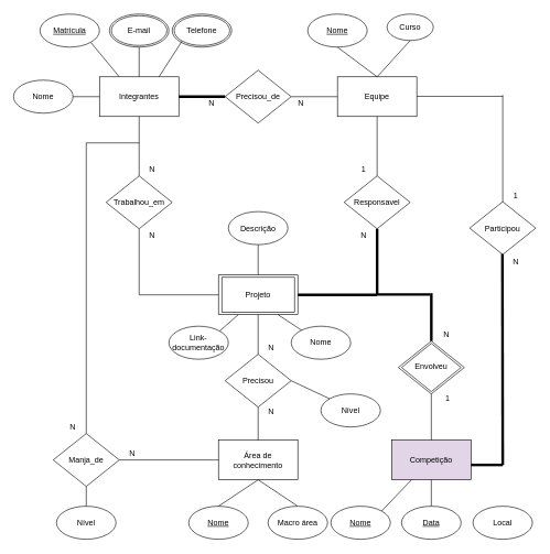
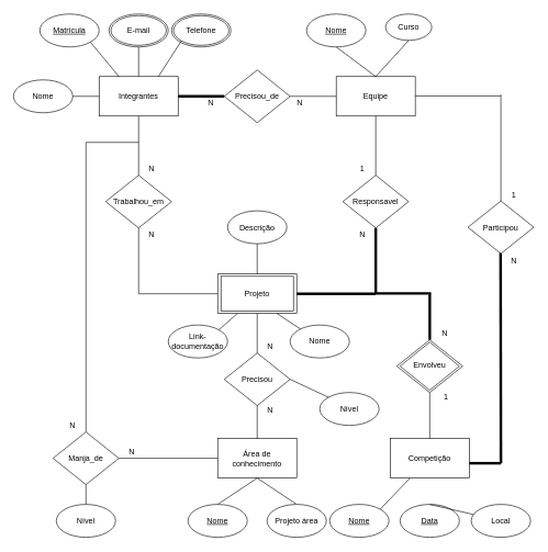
  <mxCell id="0" />
  <mxCell id="1" parent="0" />
  <mxCell id="2" value="Matrícula" style="ellipse;whiteSpace=wrap;html=1;fontStyle=4" vertex="1" parent="1"><mxGeometry x="60" y="20.5" width="90" height="50" as="geometry" /></mxCell>
  <mxCell id="3" value="Telefone" style="ellipse;whiteSpace=wrap;html=1;" parent="1" vertex="1"><mxGeometry x="260" y="20.5" width="90" height="50" as="geometry" /></mxCell>
  <mxCell id="4" value="Telefone" style="ellipse;whiteSpace=wrap;html=1;" parent="1" vertex="1"><mxGeometry x="263" y="23" width="84" height="45" as="geometry" /></mxCell>
  <mxCell id="5" value="Área de conhecimento" style="rounded=0;whiteSpace=wrap;html=1;" parent="1" vertex="1"><mxGeometry x="330" y="665.5" width="120" height="60" as="geometry" /></mxCell>
  <mxCell id="6" value="Nome" style="ellipse;whiteSpace=wrap;html=1;fontStyle=4" parent="1" vertex="1"><mxGeometry x="285" y="765.5" width="90" height="50" as="geometry" /></mxCell>
  <mxCell id="7" value="Equipe" style="rounded=0;whiteSpace=wrap;html=1;" parent="1" vertex="1"><mxGeometry x="510" y="115.5" width="120" height="60" as="geometry" /></mxCell>
  <mxCell id="8" value="Nome" style="ellipse;whiteSpace=wrap;html=1;fontStyle=4" parent="1" vertex="1"><mxGeometry x="465" y="20.5" width="90" height="50" as="geometry" /></mxCell>
  <mxCell id="9" value="Curso" style="ellipse;whiteSpace=wrap;html=1;" parent="1" vertex="1"><mxGeometry x="585" y="20.5" width="70" height="40" as="geometry" /></mxCell>
  <mxCell id="10" value="Integrantes" style="rounded=0;whiteSpace=wrap;html=1;" parent="1" vertex="1"><mxGeometry x="150" y="115.5" width="120" height="60" as="geometry" /></mxCell>
  <mxCell id="11" value="Nome" style="ellipse;whiteSpace=wrap;html=1;" parent="1" vertex="1"><mxGeometry x="20" y="120.5" width="90" height="50" as="geometry" /></mxCell>
  <mxCell id="12" value="E-mail" style="ellipse;whiteSpace=wrap;html=1;" parent="1" vertex="1"><mxGeometry x="165" y="20.5" width="90" height="50" as="geometry" /></mxCell>
  <mxCell id="13" value="E-mail" style="ellipse;whiteSpace=wrap;html=1;" parent="1" vertex="1"><mxGeometry x="168" y="23" width="84" height="45" as="geometry" /></mxCell>
  <mxCell id="14" value="Data" style="ellipse;whiteSpace=wrap;html=1;fontStyle=4" parent="1" vertex="1"><mxGeometry x="607" y="765.5" width="90" height="50" as="geometry" /></mxCell>
- <mxCell id="15" value="Competição" style="rounded=0;whiteSpace=wrap;html=1;fillColor=#e1d5e7;" parent="1" vertex="1"><mxGeometry x="592" y="665.5" width="120" height="60" as="geometry" /></mxCell>
+ <mxCell id="15" value="Competição" style="rounded=0;whiteSpace=wrap;html=1;" parent="1" vertex="1"><mxGeometry x="592" y="665.5" width="120" height="60" as="geometry" /></mxCell>
  <mxCell id="16" value="Nome" style="ellipse;whiteSpace=wrap;html=1;fontStyle=4" parent="1" vertex="1"><mxGeometry x="500" y="765.5" width="90" height="50" as="geometry" /></mxCell>
  <mxCell id="17" value="Local" style="ellipse;whiteSpace=wrap;html=1;" parent="1" vertex="1"><mxGeometry x="715" y="765.5" width="90" height="50" as="geometry" /></mxCell>
  <mxCell id="18" value="Link-documentação" style="ellipse;whiteSpace=wrap;html=1;" parent="1" vertex="1"><mxGeometry x="255" y="493" width="90" height="50" as="geometry" /></mxCell>
  <mxCell id="19" value="Projeto" style="rounded=0;whiteSpace=wrap;html=1;" parent="1" vertex="1"><mxGeometry x="330" y="415.5" width="120" height="60" as="geometry" /></mxCell>
  <mxCell id="20" value="Nome" style="ellipse;whiteSpace=wrap;html=1;" parent="1" vertex="1"><mxGeometry x="440" y="493" width="90" height="50" as="geometry" /></mxCell>
  <mxCell id="21" value="Descrição" style="ellipse;whiteSpace=wrap;html=1;" parent="1" vertex="1"><mxGeometry x="345" y="319.5" width="90" height="50" as="geometry" /></mxCell>
  <mxCell id="22" value="" style="endArrow=none;html=1;entryX=0.5;entryY=0;entryDx=0;entryDy=0;exitX=0.5;exitY=1;exitDx=0;exitDy=0;" parent="1" source="12" target="10" edge="1"><mxGeometry width="50" height="50" relative="1" as="geometry"><mxPoint x="70" y="265.5" as="sourcePoint" /><mxPoint x="120" y="215.5" as="targetPoint" /></mxGeometry></mxCell>
  <mxCell id="23" value="" style="endArrow=none;html=1;entryX=0.5;entryY=1;entryDx=0;entryDy=0;exitX=0.5;exitY=0;exitDx=0;exitDy=0;" parent="1" source="7" target="8" edge="1"><mxGeometry width="50" height="50" relative="1" as="geometry"><mxPoint x="300" y="125.5" as="sourcePoint" /><mxPoint x="300" y="85.5" as="targetPoint" /></mxGeometry></mxCell>
  <mxCell id="24" value="" style="rhombus;whiteSpace=wrap;html=1;" parent="1" vertex="1"><mxGeometry x="340" y="105.5" width="100" height="80" as="geometry" /></mxCell>
  <mxCell id="25" value="" style="endArrow=none;html=1;exitX=1;exitY=0.5;exitDx=0;exitDy=0;entryX=0;entryY=0.5;entryDx=0;entryDy=0;" parent="1" source="24" target="7" edge="1"><mxGeometry width="50" height="50" relative="1" as="geometry"><mxPoint x="370" y="305.5" as="sourcePoint" /><mxPoint x="510" y="150.5" as="targetPoint" /></mxGeometry></mxCell>
- <mxCell id="26" value="" style="endArrow=none;html=1;entryX=0.5;entryY=1;entryDx=0;entryDy=0;exitX=0.5;exitY=0;exitDx=0;exitDy=0;" parent="1" source="14" target="15" edge="1"><mxGeometry width="50" height="50" relative="1" as="geometry"><mxPoint x="662" y="675.5" as="sourcePoint" /><mxPoint x="662" y="640.5" as="targetPoint" /></mxGeometry></mxCell>
+ <mxCell id="26" value="" style="endArrow=none;html=1;exitX=0.5;exitY=0;exitDx=0;exitDy=0;" parent="1" source="14" target="17" edge="1"><mxGeometry width="50" height="50" relative="1" as="geometry"><mxPoint x="662" y="675.5" as="sourcePoint" /><mxPoint x="662" y="640.5" as="targetPoint" /></mxGeometry></mxCell>
  <mxCell id="27" value="" style="rhombus;whiteSpace=wrap;html=1;" parent="1" vertex="1"><mxGeometry x="602" y="515.5" width="100" height="80" as="geometry" /></mxCell>
  <mxCell id="28" value="" style="endArrow=none;html=1;exitX=0.5;exitY=1;exitDx=0;exitDy=0;entryX=0.5;entryY=0;entryDx=0;entryDy=0;" parent="1" source="27" edge="1" target="15"><mxGeometry width="50" height="50" relative="1" as="geometry"><mxPoint x="735.5" y="305.5" as="sourcePoint" /><mxPoint x="665.5" y="603" as="targetPoint" /></mxGeometry></mxCell>
  <mxCell id="29" value="" style="rhombus;whiteSpace=wrap;html=1;" parent="1" vertex="1"><mxGeometry x="520" y="265.5" width="100" height="80" as="geometry" /></mxCell>
  <mxCell id="30" value="" style="endArrow=none;html=1;entryX=1;entryY=0;entryDx=0;entryDy=0;exitX=0.25;exitY=1;exitDx=0;exitDy=0;" parent="1" source="19" target="18" edge="1"><mxGeometry width="50" height="50" relative="1" as="geometry"><mxPoint x="410" y="425.5" as="sourcePoint" /><mxPoint x="410" y="385.5" as="targetPoint" /></mxGeometry></mxCell>
  <mxCell id="31" value="" style="endArrow=none;html=1;entryX=0.5;entryY=1;entryDx=0;entryDy=0;exitX=0.5;exitY=0;exitDx=0;exitDy=0;" parent="1" source="29" target="7" edge="1"><mxGeometry width="50" height="50" relative="1" as="geometry"><mxPoint x="610" y="265.5" as="sourcePoint" /><mxPoint x="660" y="215.5" as="targetPoint" /></mxGeometry></mxCell>
  <mxCell id="32" value="" style="endArrow=none;html=1;exitX=0.75;exitY=1;exitDx=0;exitDy=0;" parent="1" source="19" target="20" edge="1"><mxGeometry width="50" height="50" relative="1" as="geometry"><mxPoint x="410" y="485.5" as="sourcePoint" /><mxPoint x="325" y="535.5" as="targetPoint" /></mxGeometry></mxCell>
  <mxCell id="33" value="" style="endArrow=none;html=1;entryX=0.5;entryY=0;entryDx=0;entryDy=0;exitX=0.5;exitY=1;exitDx=0;exitDy=0;" parent="1" source="9" target="7" edge="1"><mxGeometry width="50" height="50" relative="1" as="geometry"><mxPoint x="580" y="125.5" as="sourcePoint" /><mxPoint x="495" y="85.5" as="targetPoint" /></mxGeometry></mxCell>
  <mxCell id="34" value="" style="rhombus;whiteSpace=wrap;html=1;" parent="1" vertex="1"><mxGeometry x="80" y="655.5" width="100" height="80" as="geometry" /></mxCell>
  <mxCell id="35" value="" style="endArrow=none;html=1;entryX=0.5;entryY=0;entryDx=0;entryDy=0;" parent="1" target="34" edge="1"><mxGeometry width="50" height="50" relative="1" as="geometry"><mxPoint x="130" y="215.5" as="sourcePoint" /><mxPoint x="-23" y="505.5" as="targetPoint" /></mxGeometry></mxCell>
  <mxCell id="36" value="" style="endArrow=none;html=1;entryX=0.5;entryY=0;entryDx=0;entryDy=0;exitX=0.5;exitY=1;exitDx=0;exitDy=0;" parent="1" source="5" target="6" edge="1"><mxGeometry width="50" height="50" relative="1" as="geometry"><mxPoint x="110" y="795.5" as="sourcePoint" /><mxPoint x="160" y="745.5" as="targetPoint" /></mxGeometry></mxCell>
  <mxCell id="37" value="" style="endArrow=none;html=1;entryX=0;entryY=0.5;entryDx=0;entryDy=0;exitX=1;exitY=0.5;exitDx=0;exitDy=0;" parent="1" source="11" target="10" edge="1"><mxGeometry width="50" height="50" relative="1" as="geometry"><mxPoint x="60" y="235.5" as="sourcePoint" /><mxPoint x="130" y="235.5" as="targetPoint" /></mxGeometry></mxCell>
  <mxCell id="38" value="" style="endArrow=none;html=1;exitX=0.5;exitY=0;exitDx=0;exitDy=0;entryX=0.5;entryY=1;entryDx=0;entryDy=0;" parent="1" source="19" target="21" edge="1"><mxGeometry width="50" height="50" relative="1" as="geometry"><mxPoint x="400" y="485.5" as="sourcePoint" /><mxPoint x="390" y="375.5" as="targetPoint" /></mxGeometry></mxCell>
  <mxCell id="39" value="" style="endArrow=none;html=1;entryX=1;entryY=0.5;entryDx=0;entryDy=0;strokeWidth=4;" parent="1" target="19" edge="1"><mxGeometry width="50" height="50" relative="1" as="geometry"><mxPoint x="570" y="445.5" as="sourcePoint" /><mxPoint x="460" y="455.5" as="targetPoint" /></mxGeometry></mxCell>
  <mxCell id="40" value="" style="endArrow=none;html=1;entryX=0.5;entryY=1;entryDx=0;entryDy=0;strokeWidth=4;" parent="1" target="29" edge="1"><mxGeometry width="50" height="50" relative="1" as="geometry"><mxPoint x="570" y="445.5" as="sourcePoint" /><mxPoint x="600" y="425.5" as="targetPoint" /></mxGeometry></mxCell>
  <mxCell id="41" value="" style="rhombus;whiteSpace=wrap;html=1;" parent="1" vertex="1"><mxGeometry x="160" y="265.5" width="100" height="80" as="geometry" /></mxCell>
  <mxCell id="42" value="" style="endArrow=none;html=1;entryX=0;entryY=0.5;entryDx=0;entryDy=0;" parent="1" target="19" edge="1"><mxGeometry width="50" height="50" relative="1" as="geometry"><mxPoint x="210" y="445.5" as="sourcePoint" /><mxPoint x="90" y="445.5" as="targetPoint" /></mxGeometry></mxCell>
  <mxCell id="43" value="" style="endArrow=none;html=1;entryX=0.5;entryY=1;entryDx=0;entryDy=0;" parent="1" target="41" edge="1"><mxGeometry width="50" height="50" relative="1" as="geometry"><mxPoint x="210" y="445.5" as="sourcePoint" /><mxPoint x="240" y="425.5" as="targetPoint" /></mxGeometry></mxCell>
  <mxCell id="44" value="" style="endArrow=none;html=1;entryX=0.5;entryY=1;entryDx=0;entryDy=0;exitX=0.5;exitY=0;exitDx=0;exitDy=0;" parent="1" edge="1"><mxGeometry width="50" height="50" relative="1" as="geometry"><mxPoint x="210" y="265.5" as="sourcePoint" /><mxPoint x="210" y="175.5" as="targetPoint" /></mxGeometry></mxCell>
  <mxCell id="45" value="" style="endArrow=none;html=1;entryX=1;entryY=0.5;entryDx=0;entryDy=0;exitX=0;exitY=0.5;exitDx=0;exitDy=0;" parent="1" source="5" target="34" edge="1"><mxGeometry width="50" height="50" relative="1" as="geometry"><mxPoint x="150" y="265.5" as="sourcePoint" /><mxPoint x="147" y="665.5" as="targetPoint" /></mxGeometry></mxCell>
  <mxCell id="46" value="" style="endArrow=none;html=1;" parent="1" edge="1"><mxGeometry width="50" height="50" relative="1" as="geometry"><mxPoint x="210" y="215.5" as="sourcePoint" /><mxPoint x="130" y="215.5" as="targetPoint" /></mxGeometry></mxCell>
  <mxCell id="47" value="" style="rhombus;whiteSpace=wrap;html=1;" parent="1" vertex="1"><mxGeometry x="340" y="535.5" width="100" height="80" as="geometry" /></mxCell>
  <mxCell id="48" value="" style="endArrow=none;html=1;entryX=0.5;entryY=0;entryDx=0;entryDy=0;exitX=0.5;exitY=1;exitDx=0;exitDy=0;" parent="1" source="47" target="5" edge="1"><mxGeometry width="50" height="50" relative="1" as="geometry"><mxPoint x="400" y="735.5" as="sourcePoint" /><mxPoint x="400" y="775.5" as="targetPoint" /></mxGeometry></mxCell>
  <mxCell id="49" value="" style="endArrow=none;html=1;entryX=0.5;entryY=0;entryDx=0;entryDy=0;exitX=0.5;exitY=1;exitDx=0;exitDy=0;" parent="1" source="19" target="47" edge="1"><mxGeometry width="50" height="50" relative="1" as="geometry"><mxPoint x="400" y="625.5" as="sourcePoint" /><mxPoint x="400" y="675.5" as="targetPoint" /></mxGeometry></mxCell>
  <mxCell id="50" value="Precisou_de" style="text;html=1;strokeColor=none;fillColor=none;align=center;verticalAlign=middle;whiteSpace=wrap;rounded=0;" vertex="1" parent="1"><mxGeometry x="360" y="135.5" width="60" height="20" as="geometry" /></mxCell>
  <mxCell id="51" value="N" style="text;html=1;strokeColor=none;fillColor=none;align=center;verticalAlign=middle;whiteSpace=wrap;rounded=0;" vertex="1" parent="1"><mxGeometry x="435" y="145.5" width="40" height="20" as="geometry" /></mxCell>
  <mxCell id="52" value="N" style="text;html=1;strokeColor=none;fillColor=none;align=center;verticalAlign=middle;whiteSpace=wrap;rounded=0;" vertex="1" parent="1"><mxGeometry x="300" y="145.5" width="40" height="20" as="geometry" /></mxCell>
  <mxCell id="53" value="N" style="text;html=1;strokeColor=none;fillColor=none;align=center;verticalAlign=middle;whiteSpace=wrap;rounded=0;" vertex="1" parent="1"><mxGeometry x="210" y="344.5" width="40" height="20" as="geometry" /></mxCell>
  <mxCell id="54" value="N" style="text;html=1;strokeColor=none;fillColor=none;align=center;verticalAlign=middle;whiteSpace=wrap;rounded=0;" vertex="1" parent="1"><mxGeometry x="210" y="245.5" width="40" height="20" as="geometry" /></mxCell>
  <mxCell id="55" value="Trabalhou_em" style="text;html=1;strokeColor=none;fillColor=none;align=center;verticalAlign=middle;whiteSpace=wrap;rounded=0;" vertex="1" parent="1"><mxGeometry x="180" y="295" width="60" height="20" as="geometry" /></mxCell>
  <mxCell id="56" value="&lt;div&gt;Responsavel&lt;/div&gt;" style="text;html=1;strokeColor=none;fillColor=none;align=center;verticalAlign=middle;whiteSpace=wrap;rounded=0;" vertex="1" parent="1"><mxGeometry x="540" y="295" width="60" height="20" as="geometry" /></mxCell>
  <mxCell id="57" value="N" style="text;html=1;strokeColor=none;fillColor=none;align=center;verticalAlign=middle;whiteSpace=wrap;rounded=0;" vertex="1" parent="1"><mxGeometry x="530" y="344.5" width="40" height="20" as="geometry" /></mxCell>
  <mxCell id="58" value="1" style="text;html=1;strokeColor=none;fillColor=none;align=center;verticalAlign=middle;whiteSpace=wrap;rounded=0;" vertex="1" parent="1"><mxGeometry x="530" y="245.5" width="40" height="20" as="geometry" /></mxCell>
  <mxCell id="59" value="Manja_de" style="text;html=1;strokeColor=none;fillColor=none;align=center;verticalAlign=middle;whiteSpace=wrap;rounded=0;" vertex="1" parent="1"><mxGeometry x="100" y="685.5" width="60" height="20" as="geometry" /></mxCell>
  <mxCell id="60" value="Nível" style="ellipse;whiteSpace=wrap;html=1;" vertex="1" parent="1"><mxGeometry x="85" y="765.5" width="90" height="50" as="geometry" /></mxCell>
  <mxCell id="61" value="" style="endArrow=none;html=1;entryX=0.5;entryY=0;entryDx=0;entryDy=0;exitX=0.5;exitY=1;exitDx=0;exitDy=0;" edge="1" parent="1" source="34" target="60"><mxGeometry width="50" height="50" relative="1" as="geometry"><mxPoint x="400" y="735.5" as="sourcePoint" /><mxPoint x="400" y="775.5" as="targetPoint" /></mxGeometry></mxCell>
  <mxCell id="62" value="N" style="text;html=1;strokeColor=none;fillColor=none;align=center;verticalAlign=middle;whiteSpace=wrap;rounded=0;" vertex="1" parent="1"><mxGeometry x="180" y="675.5" width="40" height="20" as="geometry" /></mxCell>
  <mxCell id="63" value="N" style="text;html=1;strokeColor=none;fillColor=none;align=center;verticalAlign=middle;whiteSpace=wrap;rounded=0;" vertex="1" parent="1"><mxGeometry x="90" y="635.5" width="40" height="20" as="geometry" /></mxCell>
  <mxCell id="64" value="Precisou" style="text;html=1;strokeColor=none;fillColor=none;align=center;verticalAlign=middle;whiteSpace=wrap;rounded=0;" vertex="1" parent="1"><mxGeometry x="360" y="565.5" width="60" height="20" as="geometry" /></mxCell>
  <mxCell id="65" value="N" style="text;html=1;strokeColor=none;fillColor=none;align=center;verticalAlign=middle;whiteSpace=wrap;rounded=0;" vertex="1" parent="1"><mxGeometry x="390" y="613" width="40" height="20" as="geometry" /></mxCell>
  <mxCell id="66" value="N" style="text;html=1;strokeColor=none;fillColor=none;align=center;verticalAlign=middle;whiteSpace=wrap;rounded=0;" vertex="1" parent="1"><mxGeometry x="390" y="515.5" width="40" height="20" as="geometry" /></mxCell>
  <mxCell id="67" value="" style="endArrow=none;html=1;entryX=0.25;entryY=1;entryDx=0;entryDy=0;exitX=1;exitY=0;exitDx=0;exitDy=0;" edge="1" parent="1" source="16" target="15"><mxGeometry width="50" height="50" relative="1" as="geometry"><mxPoint x="672" y="785.5" as="sourcePoint" /><mxPoint x="672" y="745.5" as="targetPoint" /></mxGeometry></mxCell>
  <mxCell id="68" value="" style="endArrow=none;html=1;strokeWidth=4;" edge="1" parent="1"><mxGeometry width="50" height="50" relative="1" as="geometry"><mxPoint x="570" y="445" as="sourcePoint" /><mxPoint x="650" y="445" as="targetPoint" /></mxGeometry></mxCell>
  <mxCell id="69" value="" style="endArrow=none;html=1;entryX=0.5;entryY=0;entryDx=0;entryDy=0;strokeWidth=4;" edge="1" parent="1" target="27"><mxGeometry width="50" height="50" relative="1" as="geometry"><mxPoint x="652" y="443" as="sourcePoint" /><mxPoint x="660" y="455" as="targetPoint" /></mxGeometry></mxCell>
  <mxCell id="70" value="" style="endArrow=none;html=1;strokeWidth=4;" edge="1" parent="1"><mxGeometry width="50" height="50" relative="1" as="geometry"><mxPoint x="760" y="703" as="sourcePoint" /><mxPoint x="759.5" y="383" as="targetPoint" /></mxGeometry></mxCell>
  <mxCell id="71" value="" style="rhombus;whiteSpace=wrap;html=1;" vertex="1" parent="1"><mxGeometry x="710" y="304.5" width="100" height="80" as="geometry" /></mxCell>
  <mxCell id="72" value="" style="endArrow=none;html=1;" edge="1" parent="1"><mxGeometry width="50" height="50" relative="1" as="geometry"><mxPoint x="760" y="145" as="sourcePoint" /><mxPoint x="630" y="145" as="targetPoint" /></mxGeometry></mxCell>
  <mxCell id="73" value="" style="endArrow=none;html=1;exitX=0.5;exitY=0;exitDx=0;exitDy=0;" edge="1" parent="1" source="71"><mxGeometry width="50" height="50" relative="1" as="geometry"><mxPoint x="760" y="155" as="sourcePoint" /><mxPoint x="760" y="143" as="targetPoint" /></mxGeometry></mxCell>
  <mxCell id="74" value="Envolveu" style="text;html=1;strokeColor=none;fillColor=none;align=center;verticalAlign=middle;whiteSpace=wrap;rounded=0;" vertex="1" parent="1"><mxGeometry x="622" y="543" width="60" height="20" as="geometry" /></mxCell>
  <mxCell id="75" value="Participou" style="text;html=1;strokeColor=none;fillColor=none;align=center;verticalAlign=middle;whiteSpace=wrap;rounded=0;" vertex="1" parent="1"><mxGeometry x="730" y="334.5" width="60" height="20" as="geometry" /></mxCell>
  <mxCell id="76" value="1" style="text;html=1;strokeColor=none;fillColor=none;align=center;verticalAlign=middle;whiteSpace=wrap;rounded=0;" vertex="1" parent="1"><mxGeometry x="760" y="285.5" width="40" height="20" as="geometry" /></mxCell>
  <mxCell id="77" value="N" style="text;html=1;strokeColor=none;fillColor=none;align=center;verticalAlign=middle;whiteSpace=wrap;rounded=0;" vertex="1" parent="1"><mxGeometry x="760" y="384.5" width="40" height="20" as="geometry" /></mxCell>
  <mxCell id="78" value="N" style="text;html=1;strokeColor=none;fillColor=none;align=center;verticalAlign=middle;whiteSpace=wrap;rounded=0;" vertex="1" parent="1"><mxGeometry x="655" y="495.5" width="40" height="20" as="geometry" /></mxCell>
  <mxCell id="79" value="1" style="text;html=1;strokeColor=none;fillColor=none;align=center;verticalAlign=middle;whiteSpace=wrap;rounded=0;" vertex="1" parent="1"><mxGeometry x="657" y="593" width="40" height="20" as="geometry" /></mxCell>
  <mxCell id="80" value="Nível" style="ellipse;whiteSpace=wrap;html=1;" vertex="1" parent="1"><mxGeometry x="485" y="595.5" width="90" height="50" as="geometry" /></mxCell>
  <mxCell id="81" value="" style="endArrow=none;html=1;entryX=0;entryY=0;entryDx=0;entryDy=0;exitX=1;exitY=0.5;exitDx=0;exitDy=0;" edge="1" parent="1" source="47" target="80"><mxGeometry width="50" height="50" relative="1" as="geometry"><mxPoint x="140" y="745.5" as="sourcePoint" /><mxPoint x="140" y="775.5" as="targetPoint" /></mxGeometry></mxCell>
  <mxCell id="82" value="" style="rounded=0;whiteSpace=wrap;html=1;" vertex="1" parent="1"><mxGeometry x="335" y="419" width="110" height="53" as="geometry" /></mxCell>
  <mxCell id="83" value="Projeto" style="text;html=1;strokeColor=none;fillColor=none;align=center;verticalAlign=middle;whiteSpace=wrap;rounded=0;" vertex="1" parent="1"><mxGeometry x="370" y="436" width="40" height="20" as="geometry" /></mxCell>
  <mxCell id="84" value="" style="rhombus;whiteSpace=wrap;html=1;" vertex="1" parent="1"><mxGeometry x="607" y="519" width="90" height="73" as="geometry" /></mxCell>
  <mxCell id="85" value="Envolveu" style="text;html=1;strokeColor=none;fillColor=none;align=center;verticalAlign=middle;whiteSpace=wrap;rounded=0;" vertex="1" parent="1"><mxGeometry x="622" y="544.5" width="60" height="20" as="geometry" /></mxCell>
  <mxCell id="86" value="" style="endArrow=none;html=1;entryX=0.75;entryY=0;entryDx=0;entryDy=0;exitX=0;exitY=1;exitDx=0;exitDy=0;" edge="1" parent="1" source="4" target="10"><mxGeometry width="50" height="50" relative="1" as="geometry"><mxPoint x="220" y="80.5" as="sourcePoint" /><mxPoint x="220" y="125.5" as="targetPoint" /></mxGeometry></mxCell>
  <mxCell id="87" value="" style="endArrow=none;html=1;entryX=0.25;entryY=0;entryDx=0;entryDy=0;exitX=1;exitY=1;exitDx=0;exitDy=0;" edge="1" parent="1" source="2" target="10"><mxGeometry width="50" height="50" relative="1" as="geometry"><mxPoint x="230" y="90.5" as="sourcePoint" /><mxPoint x="230" y="135.5" as="targetPoint" /></mxGeometry></mxCell>
  <mxCell id="88" value="" style="endArrow=none;html=1;exitX=1;exitY=0.5;exitDx=0;exitDy=0;entryX=0;entryY=0.5;entryDx=0;entryDy=0;strokeWidth=4;" edge="1" parent="1"><mxGeometry width="50" height="50" relative="1" as="geometry"><mxPoint x="270" y="145.5" as="sourcePoint" /><mxPoint x="340" y="145.5" as="targetPoint" /></mxGeometry></mxCell>
  <mxCell id="89" value="" style="endArrow=none;html=1;exitX=1;exitY=0.625;exitDx=0;exitDy=0;strokeWidth=4;exitPerimeter=0;" edge="1" parent="1" source="15"><mxGeometry width="50" height="50" relative="1" as="geometry"><mxPoint x="662" y="605.5" as="sourcePoint" /><mxPoint x="760" y="703" as="targetPoint" /><Array as="points"><mxPoint x="730" y="703" /></Array></mxGeometry></mxCell>
  <mxCell id="90" value="" style="endArrow=none;html=1;entryX=0.5;entryY=0;entryDx=0;entryDy=0;exitX=0.5;exitY=1;exitDx=0;exitDy=0;" edge="1" parent="1" source="5"><mxGeometry width="50" height="50" relative="1" as="geometry"><mxPoint x="400" y="735.5" as="sourcePoint" /><mxPoint x="450" y="765.5" as="targetPoint" /></mxGeometry></mxCell>
- <mxCell id="91" value="Macro área" style="ellipse;whiteSpace=wrap;html=1;" vertex="1" parent="1"><mxGeometry x="405" y="765.5" width="90" height="50" as="geometry" /></mxCell>
+ <mxCell id="91" value="Projeto área" style="ellipse;whiteSpace=wrap;html=1;" vertex="1" parent="1"><mxGeometry x="405" y="765.5" width="90" height="50" as="geometry" /></mxCell>
